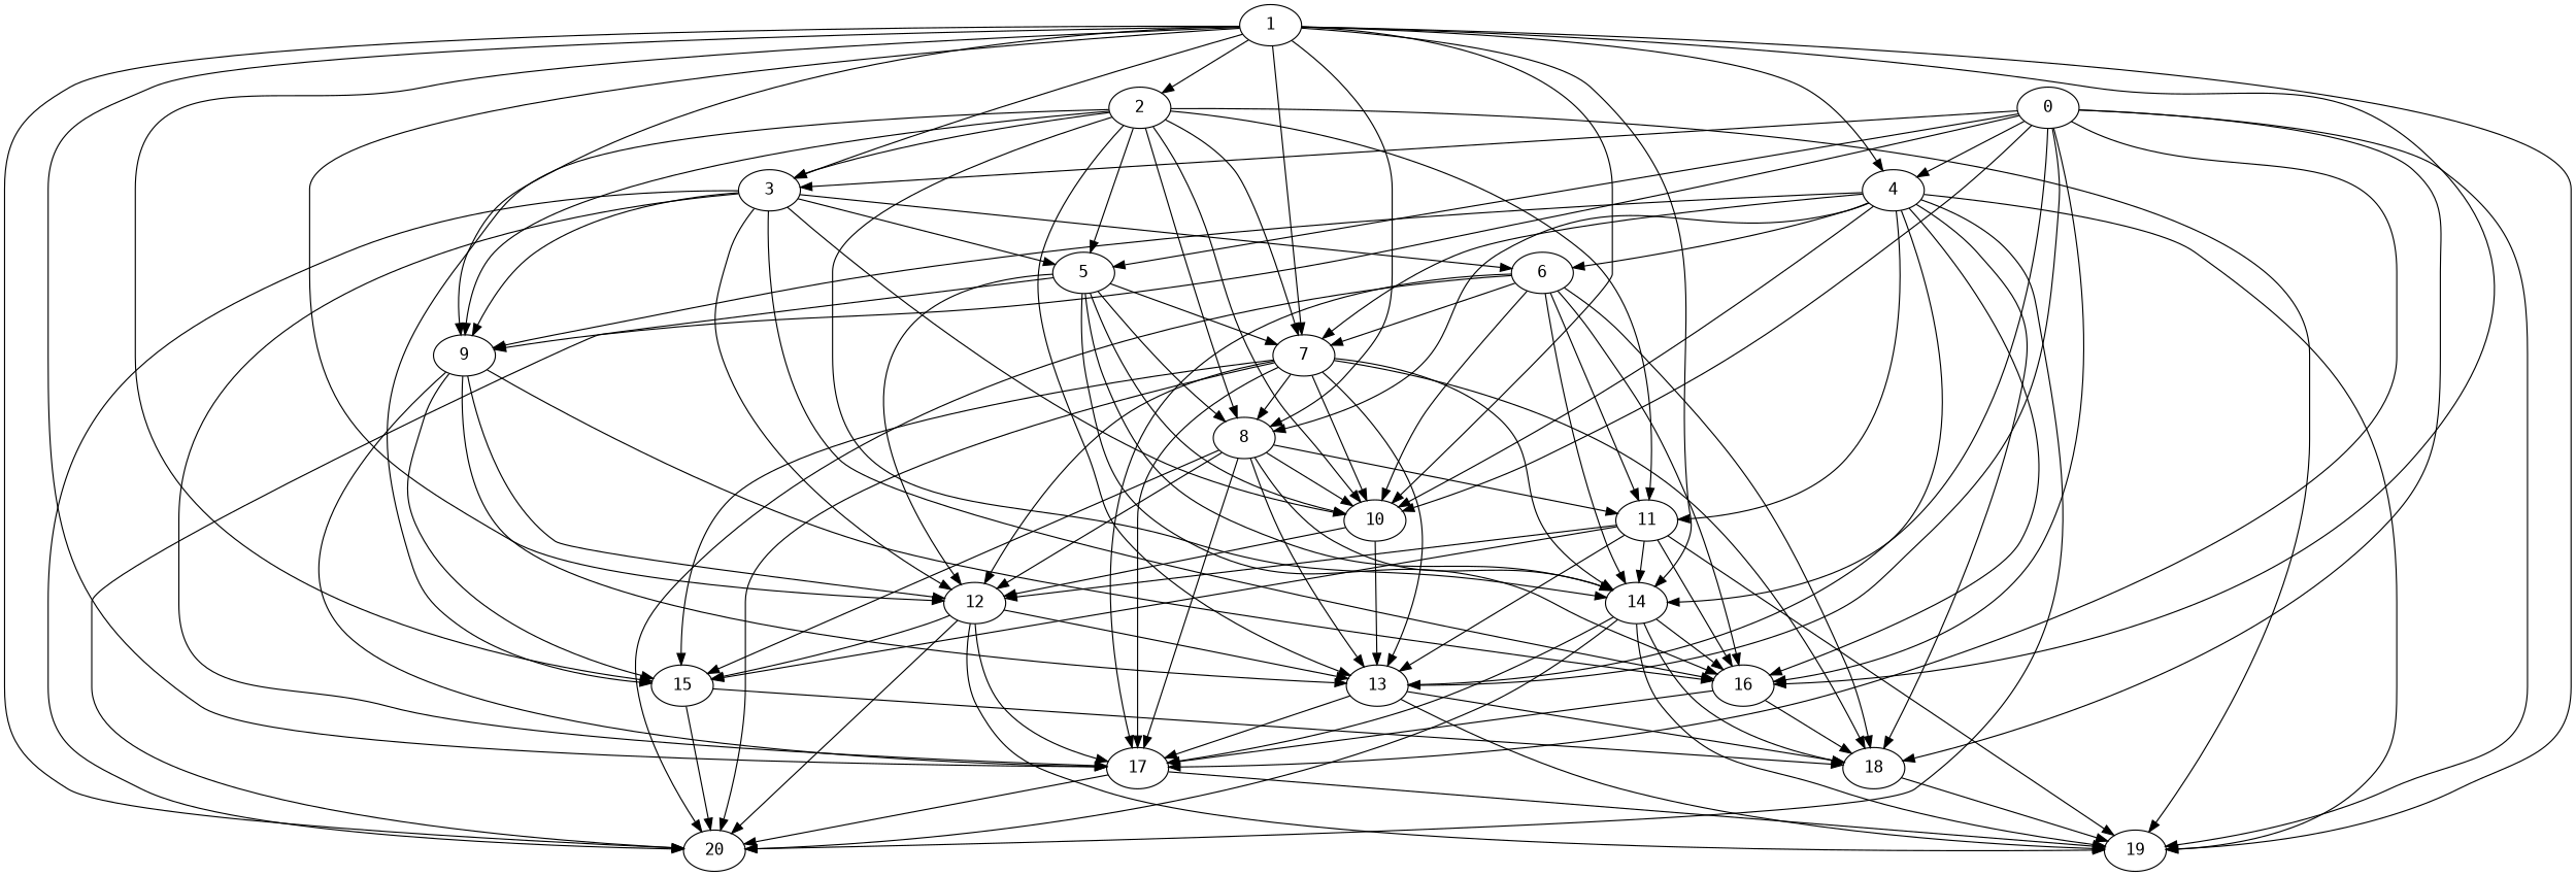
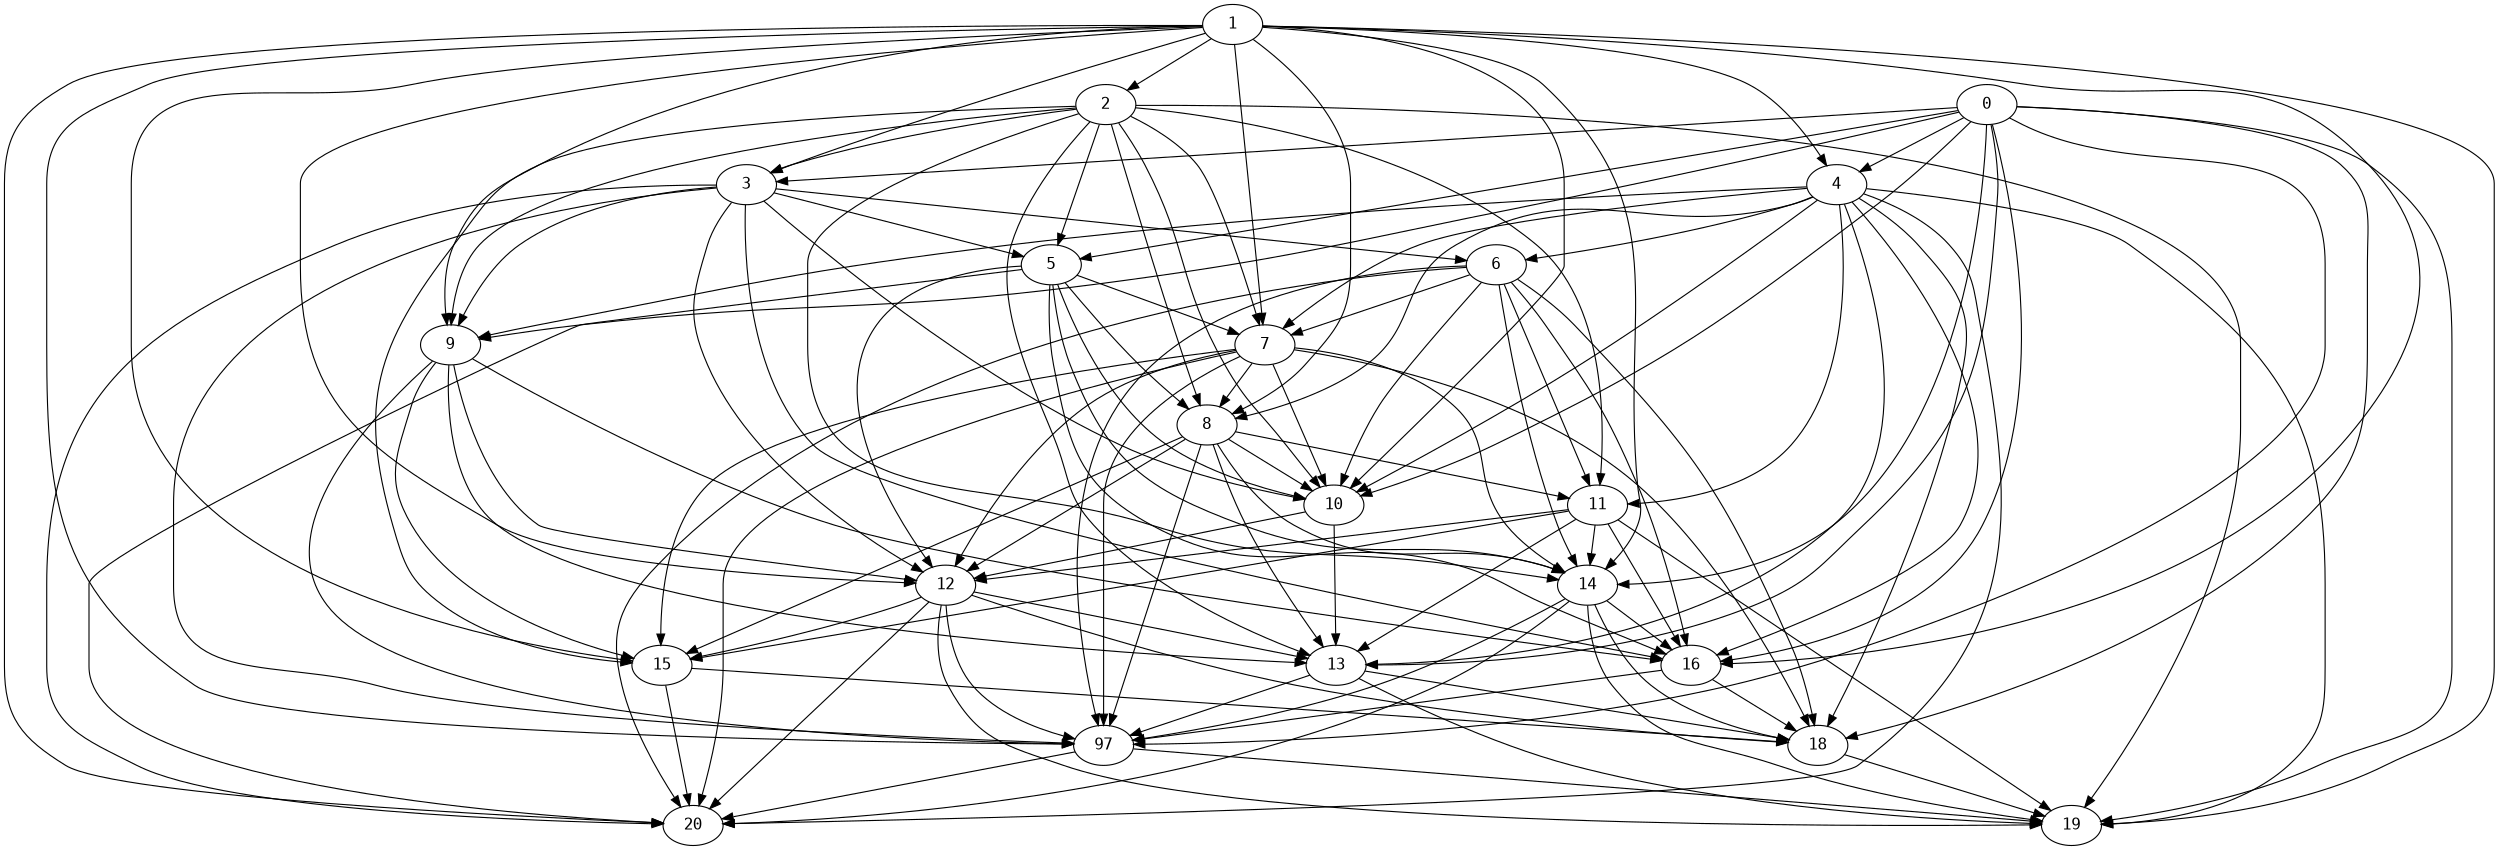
  digraph {
    fontname="DejaVu Sans Mono"
    node [Weight=5 fontname="DejaVu Sans Mono"]
    edge [Weight=7 fontname="DejaVu Sans Mono"]
    1 [Weight=2]
    2
    3 [Weight=3]
    4 [Weight=2]
    7 [Weight=4]
    8 [Weight=4]
    10 [Weight=7]
    9 [Weight=9]
    12
    14
    16 [Weight=10]
    15 [Weight=7]
-   17 [Weight=3]
+   17 [Weight=3 label=97]
    19 [Weight=3]
    20 [Weight=8]
    5 [Weight=6]
    11
    13 [Weight=4]
    6 [Weight=10]
    18
    0
    1 -> 2 [Weight=6]
    1 -> 3
    1 -> 4 [Weight=15]
    1 -> 7 [Weight=10]
    1 -> 8 [Weight=13]
    1 -> 10 [Weight=12]
    1 -> 9 [Weight=10]
    1 -> 12 [Weight=9]
    1 -> 14
    1 -> 16 [Weight=15]
    1 -> 15 [Weight=6]
    1 -> 17 [Weight=12]
    1 -> 19 [Weight=15]
    1 -> 20 [Weight=4]
    2 -> 3 [Weight=15]
    2 -> 7 [Weight=15]
    2 -> 8 [Weight=6]
    2 -> 10 [Weight=3]
    2 -> 9 [Weight=10]
    2 -> 14 [Weight=12]
    2 -> 15
    2 -> 19 [Weight=15]
    2 -> 5
    2 -> 11 [Weight=13]
    2 -> 13 [Weight=12]
    3 -> 10 [Weight=15]
    3 -> 9 [Weight=3]
    3 -> 12
    3 -> 16 [Weight=15]
    3 -> 17 [Weight=4]
    3 -> 20 [Weight=10]
    3 -> 5 [Weight=10]
    3 -> 6 [Weight=10]
    4 -> 7 [Weight=9]
    4 -> 8 [Weight=15]
    4 -> 10 [Weight=6]
    4 -> 9 [Weight=13]
    4 -> 16
    4 -> 19 [Weight=12]
    4 -> 20 [Weight=12]
    4 -> 11 [Weight=4]
    4 -> 13 [Weight=13]
    4 -> 6 [Weight=6]
    4 -> 18 [Weight=12]
    7 -> 8 [Weight=4]
    7 -> 10
    7 -> 12
    7 -> 14 [Weight=6]
    7 -> 15 [Weight=13]
    7 -> 17 [Weight=6]
    7 -> 20 [Weight=10]
-   7 -> 13 [Weight=12]
    7 -> 18 [Weight=15]
    8 -> 10 [Weight=12]
    8 -> 12
    8 -> 14 [Weight=9]
    8 -> 15 [Weight=4]
    8 -> 17 [Weight=10]
    8 -> 11 [Weight=4]
    8 -> 13
    10 -> 12
    10 -> 13 [Weight=9]
    9 -> 12 [Weight=3]
    9 -> 16 [Weight=10]
    9 -> 15 [Weight=10]
    9 -> 17 [Weight=10]
    9 -> 13 [Weight=10]
    12 -> 15 [Weight=13]
    12 -> 17
    12 -> 19 [Weight=6]
    12 -> 20 [Weight=10]
    12 -> 13 [Weight=12]
+   12 -> 18 [Weight=6]
    14 -> 16 [Weight=6]
    14 -> 17 [Weight=3]
    14 -> 19
    14 -> 20 [Weight=12]
    14 -> 18 [Weight=12]
    16 -> 17 [Weight=15]
    16 -> 18 [Weight=12]
    15 -> 20 [Weight=6]
    15 -> 18 [Weight=15]
    17 -> 19 [Weight=9]
    17 -> 20 [Weight=4]
    5 -> 7 [Weight=6]
    5 -> 8 [Weight=13]
    5 -> 10 [Weight=12]
    5 -> 12 [Weight=15]
    5 -> 14 [Weight=10]
    5 -> 16 [Weight=10]
    5 -> 20 [Weight=3]
    11 -> 12 [Weight=10]
    11 -> 14 [Weight=15]
    11 -> 16 [Weight=12]
    11 -> 15 [Weight=10]
    11 -> 19 [Weight=9]
    11 -> 13
    13 -> 17
    13 -> 19 [Weight=3]
    13 -> 18 [Weight=4]
    6 -> 7 [Weight=15]
    6 -> 10 [Weight=6]
    6 -> 14
    6 -> 16 [Weight=9]
    6 -> 17 [Weight=6]
    6 -> 20 [Weight=4]
    6 -> 11 [Weight=10]
    6 -> 18 [Weight=15]
    18 -> 19 [Weight=3]
    0 -> 3
    0 -> 4 [Weight=6]
    0 -> 10
    0 -> 9 [Weight=6]
    0 -> 14 [Weight=4]
    0 -> 16 [Weight=10]
    0 -> 17 [Weight=12]
    0 -> 19 [Weight=15]
    0 -> 5
    0 -> 13 [Weight=4]
    0 -> 18 [Weight=4]
  }
